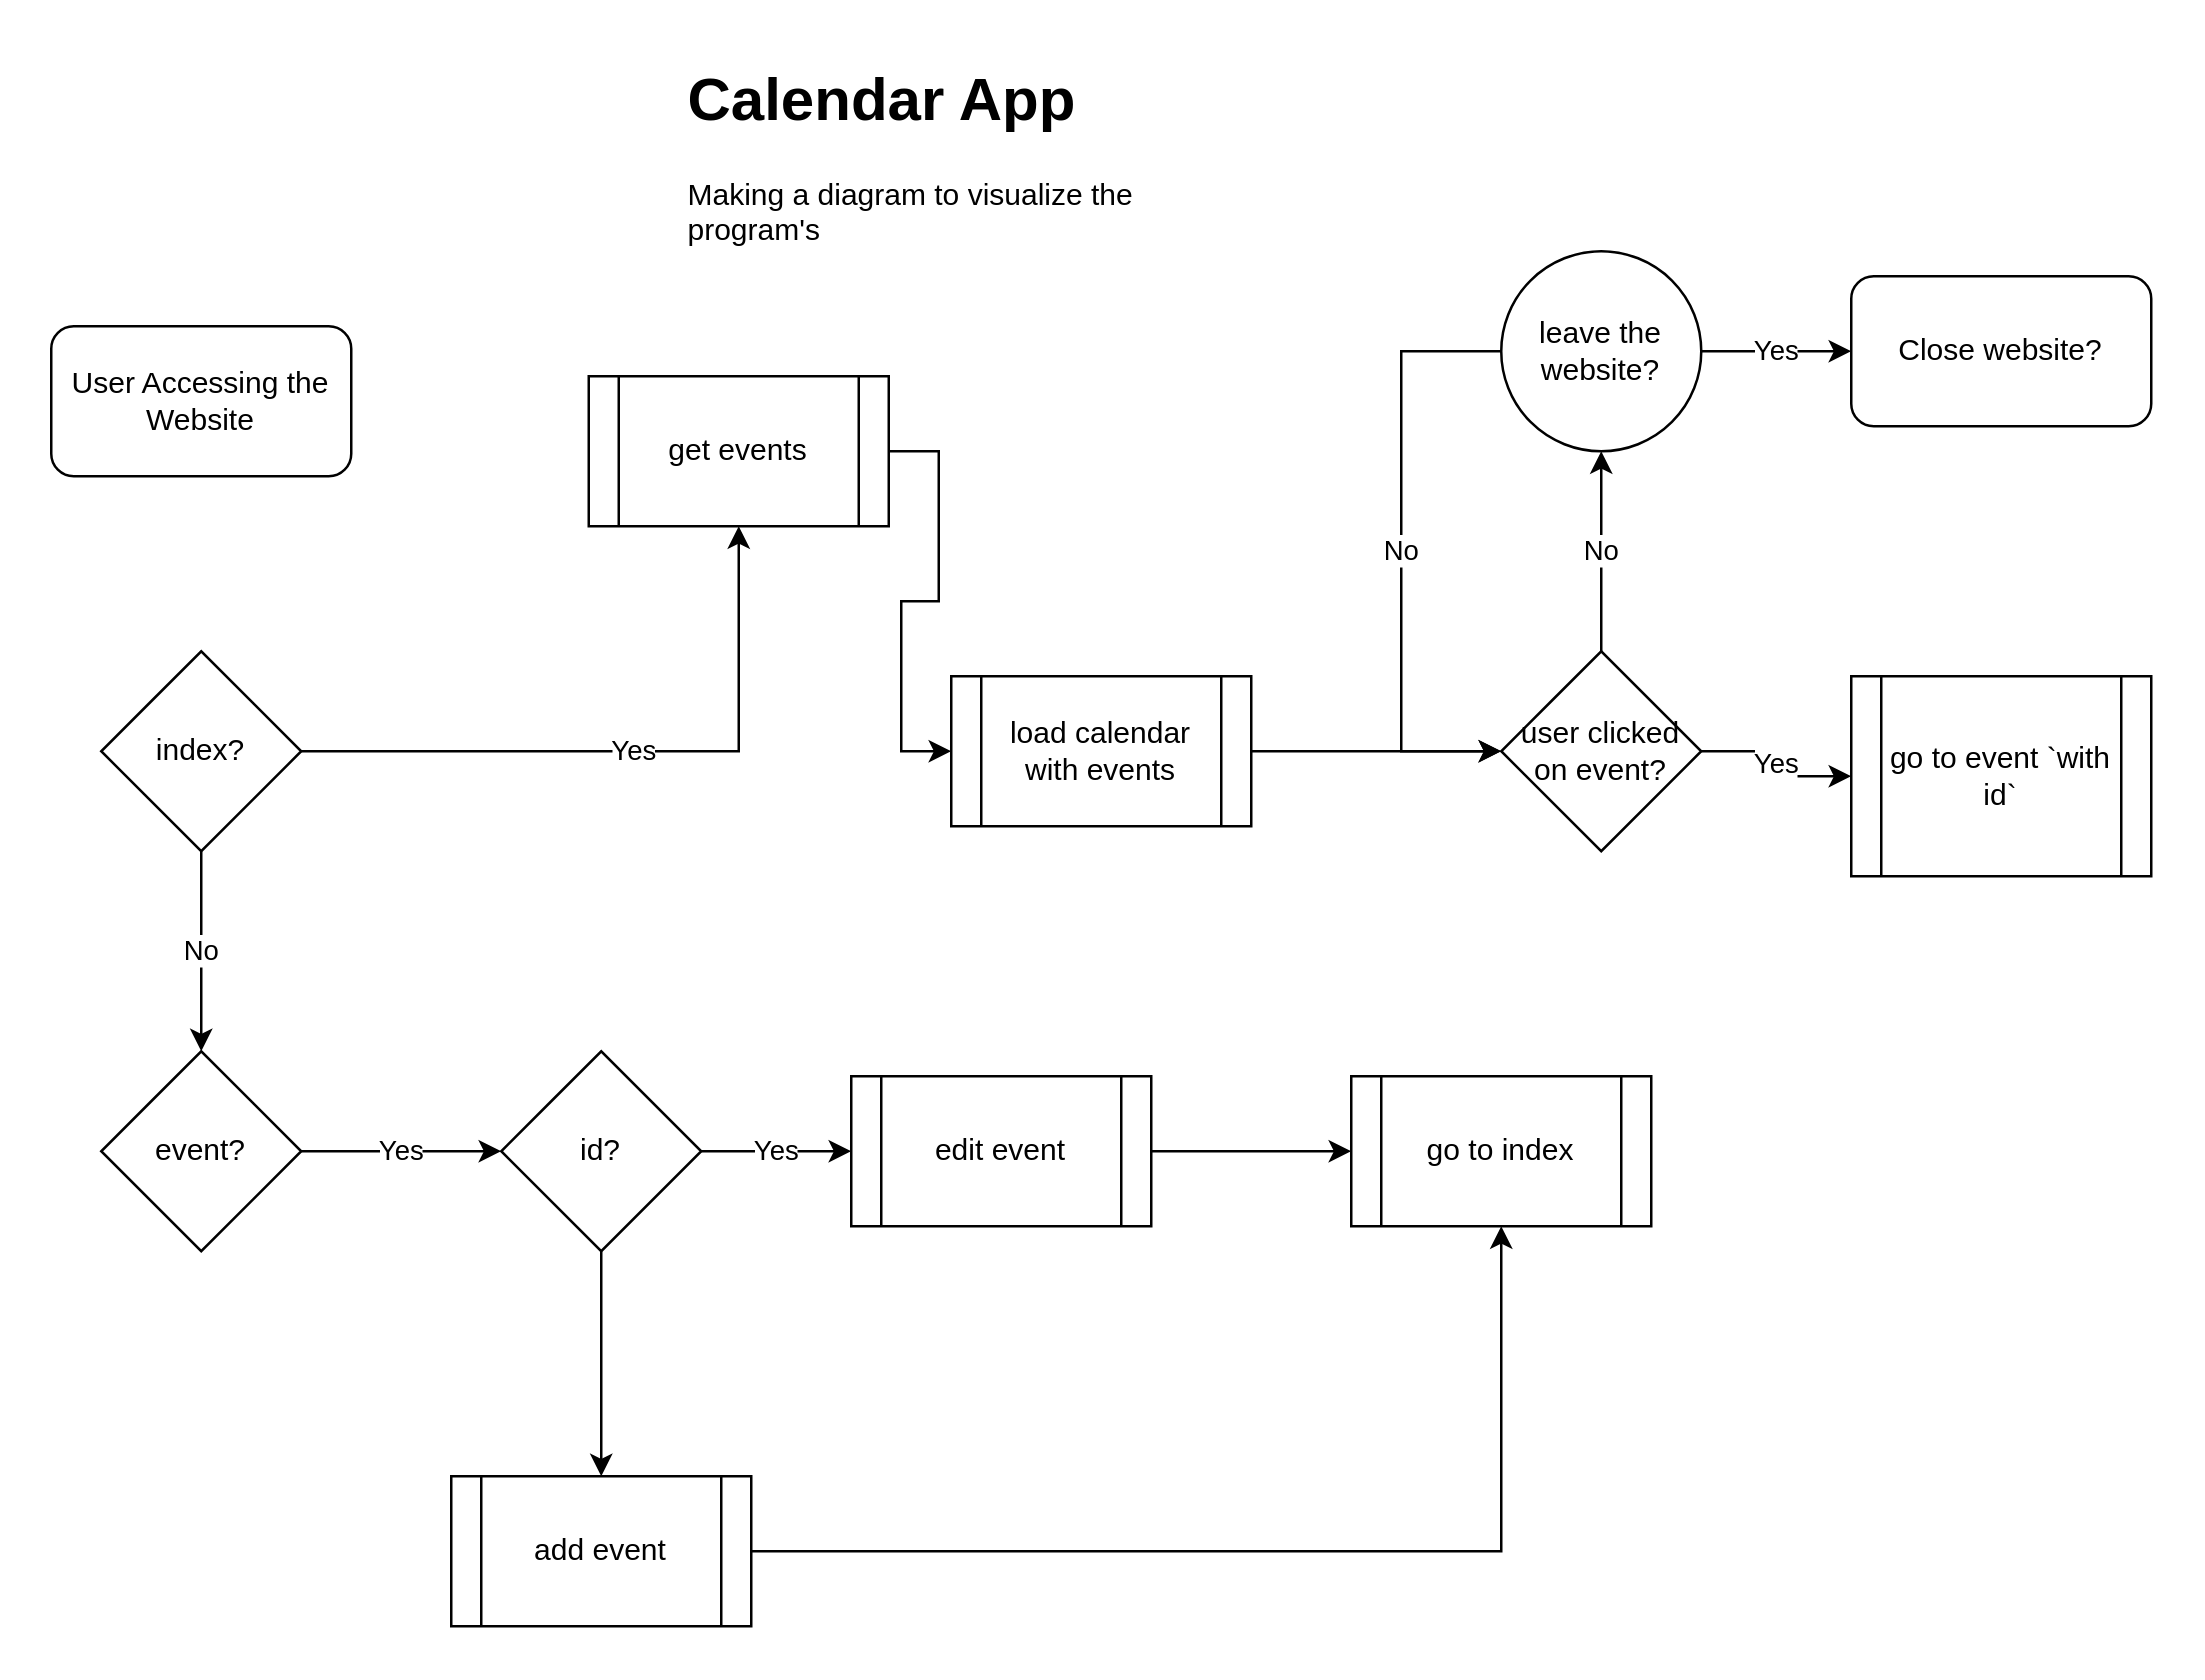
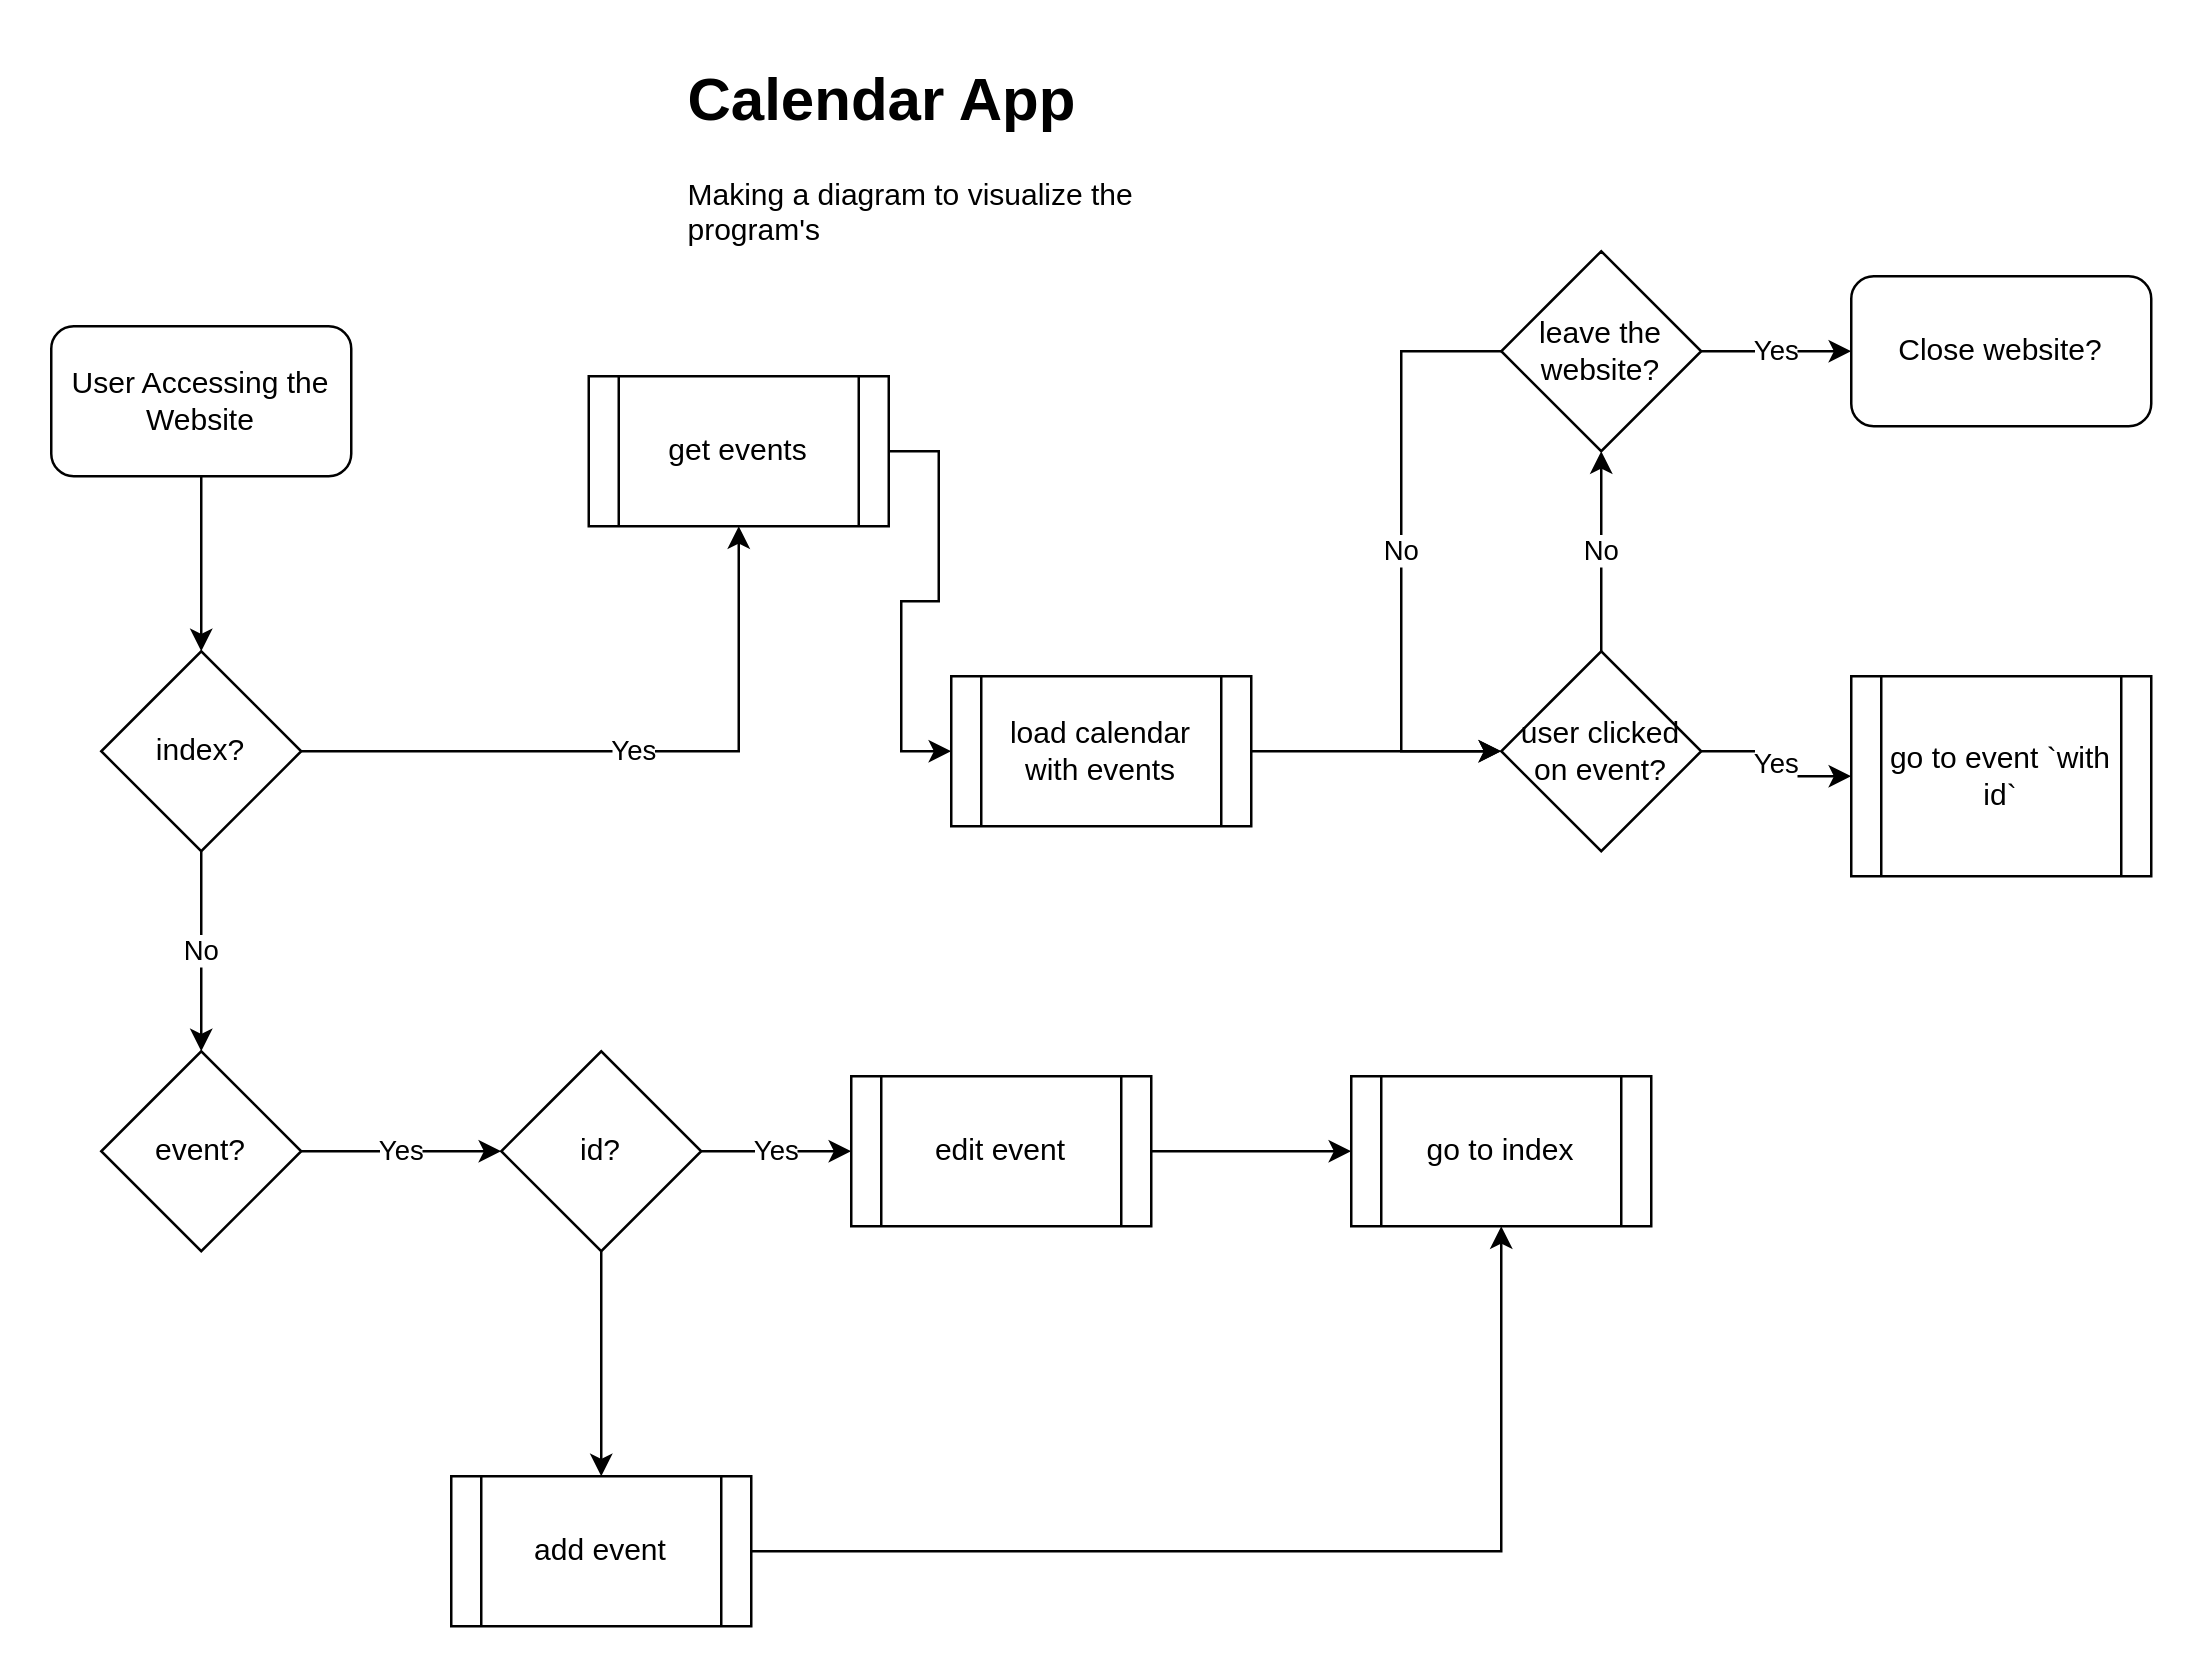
  <mxCell id="0" />
  <mxCell id="1" parent="0" />
+ <mxCell id="2" value="" style="edgeStyle=orthogonalEdgeStyle;rounded=0;orthogonalLoop=1;jettySize=auto;html=1;" edge="1" parent="1" source="3" target="7"><mxGeometry relative="1" as="geometry" /></mxCell>
  <mxCell id="3" value="User Accessing the Website" style="rounded=1;whiteSpace=wrap;html=1;" vertex="1" parent="1"><mxGeometry x="20" y="130" width="120" height="60" as="geometry" /></mxCell>
  <mxCell id="4" value="&lt;h1&gt;Calendar App&lt;/h1&gt;&lt;p&gt;Making a diagram to visualize the program's&lt;/p&gt;" style="text;html=1;strokeColor=none;fillColor=none;spacing=5;spacingTop=-20;whiteSpace=wrap;overflow=hidden;rounded=0;" vertex="1" parent="1"><mxGeometry x="270" y="20" width="190" height="120" as="geometry" /></mxCell>
  <mxCell id="5" value="No" style="edgeStyle=orthogonalEdgeStyle;rounded=0;orthogonalLoop=1;jettySize=auto;html=1;" edge="1" parent="1" source="7" target="9"><mxGeometry relative="1" as="geometry" /></mxCell>
  <mxCell id="6" value="Yes" style="edgeStyle=orthogonalEdgeStyle;rounded=0;orthogonalLoop=1;jettySize=auto;html=1;" edge="1" parent="1" source="7" target="11"><mxGeometry relative="1" as="geometry" /></mxCell>
  <mxCell id="7" value="index?" style="rhombus;whiteSpace=wrap;html=1;rounded=1;arcSize=0;" vertex="1" parent="1"><mxGeometry x="40" y="260" width="80" height="80" as="geometry" /></mxCell>
  <mxCell id="8" value="Yes" style="edgeStyle=orthogonalEdgeStyle;rounded=0;orthogonalLoop=1;jettySize=auto;html=1;" edge="1" parent="1" source="9" target="18"><mxGeometry relative="1" as="geometry" /></mxCell>
  <mxCell id="9" value="event?" style="rhombus;whiteSpace=wrap;html=1;rounded=1;arcSize=0;" vertex="1" parent="1"><mxGeometry x="40" y="420" width="80" height="80" as="geometry" /></mxCell>
  <mxCell id="10" value="" style="edgeStyle=orthogonalEdgeStyle;rounded=0;orthogonalLoop=1;jettySize=auto;html=1;entryX=0;entryY=0.5;entryDx=0;entryDy=0;" edge="1" parent="1" source="11" target="24"><mxGeometry relative="1" as="geometry"><mxPoint x="380" y="300" as="targetPoint" /></mxGeometry></mxCell>
  <mxCell id="11" value="get events" style="shape=process;whiteSpace=wrap;html=1;backgroundOutline=1;rounded=1;arcSize=0;" vertex="1" parent="1"><mxGeometry x="235" y="150" width="120" height="60" as="geometry" /></mxCell>
  <mxCell id="12" value="" style="edgeStyle=orthogonalEdgeStyle;rounded=0;orthogonalLoop=1;jettySize=auto;html=1;exitX=1;exitY=0.5;exitDx=0;exitDy=0;" edge="1" parent="1" source="24" target="15"><mxGeometry relative="1" as="geometry"><mxPoint x="500" y="300" as="sourcePoint" /></mxGeometry></mxCell>
  <mxCell id="13" value="Yes" style="edgeStyle=orthogonalEdgeStyle;rounded=0;orthogonalLoop=1;jettySize=auto;html=1;strokeWidth=1;" edge="1" parent="1" source="15" target="25"><mxGeometry relative="1" as="geometry" /></mxCell>
  <mxCell id="14" value="No" style="edgeStyle=orthogonalEdgeStyle;rounded=0;orthogonalLoop=1;jettySize=auto;html=1;strokeWidth=1;" edge="1" parent="1" source="15" target="28"><mxGeometry relative="1" as="geometry" /></mxCell>
  <mxCell id="15" value="user clicked on event?" style="rhombus;whiteSpace=wrap;html=1;rounded=1;arcSize=0;" vertex="1" parent="1"><mxGeometry x="600" y="260" width="80" height="80" as="geometry" /></mxCell>
  <mxCell id="16" value="Yes" style="edgeStyle=orthogonalEdgeStyle;rounded=0;orthogonalLoop=1;jettySize=auto;html=1;strokeWidth=1;" edge="1" parent="1" source="18" target="20"><mxGeometry relative="1" as="geometry" /></mxCell>
  <mxCell id="17" value="" style="edgeStyle=orthogonalEdgeStyle;rounded=0;orthogonalLoop=1;jettySize=auto;html=1;strokeWidth=1;" edge="1" parent="1" source="18" target="22"><mxGeometry relative="1" as="geometry" /></mxCell>
  <mxCell id="18" value="id?" style="rhombus;whiteSpace=wrap;html=1;rounded=1;arcSize=0;" vertex="1" parent="1"><mxGeometry x="200" y="420" width="80" height="80" as="geometry" /></mxCell>
  <mxCell id="19" value="" style="edgeStyle=orthogonalEdgeStyle;rounded=0;orthogonalLoop=1;jettySize=auto;html=1;strokeWidth=1;" edge="1" parent="1" source="20" target="23"><mxGeometry relative="1" as="geometry" /></mxCell>
  <mxCell id="20" value="edit event" style="shape=process;whiteSpace=wrap;html=1;backgroundOutline=1;rounded=1;arcSize=0;" vertex="1" parent="1"><mxGeometry x="340" y="430" width="120" height="60" as="geometry" /></mxCell>
  <mxCell id="21" style="edgeStyle=orthogonalEdgeStyle;rounded=0;orthogonalLoop=1;jettySize=auto;html=1;entryX=0.5;entryY=1;entryDx=0;entryDy=0;strokeWidth=1;" edge="1" parent="1" source="22" target="23"><mxGeometry relative="1" as="geometry" /></mxCell>
  <mxCell id="22" value="add event" style="shape=process;whiteSpace=wrap;html=1;backgroundOutline=1;rounded=1;arcSize=0;" vertex="1" parent="1"><mxGeometry x="180" y="590" width="120" height="60" as="geometry" /></mxCell>
  <mxCell id="23" value="go to index" style="shape=process;whiteSpace=wrap;html=1;backgroundOutline=1;rounded=1;arcSize=0;" vertex="1" parent="1"><mxGeometry x="540" y="430" width="120" height="60" as="geometry" /></mxCell>
  <mxCell id="24" value="load calendar with events" style="shape=process;whiteSpace=wrap;html=1;backgroundOutline=1;" vertex="1" parent="1"><mxGeometry x="380" y="270" width="120" height="60" as="geometry" /></mxCell>
  <mxCell id="25" value="go to event `with id`" style="shape=process;whiteSpace=wrap;html=1;backgroundOutline=1;rounded=1;arcSize=0;" vertex="1" parent="1"><mxGeometry x="740" y="270" width="120" height="80" as="geometry" /></mxCell>
  <mxCell id="26" value="No" style="edgeStyle=orthogonalEdgeStyle;rounded=0;orthogonalLoop=1;jettySize=auto;html=1;entryX=0;entryY=0.5;entryDx=0;entryDy=0;strokeWidth=1;" edge="1" parent="1" source="28" target="15"><mxGeometry relative="1" as="geometry"><Array as="points"><mxPoint x="560" y="140" /><mxPoint x="560" y="300" /></Array></mxGeometry></mxCell>
  <mxCell id="27" value="Yes" style="edgeStyle=orthogonalEdgeStyle;rounded=0;orthogonalLoop=1;jettySize=auto;html=1;strokeWidth=1;entryX=0;entryY=0.5;entryDx=0;entryDy=0;" edge="1" parent="1" source="28" target="29"><mxGeometry relative="1" as="geometry"><mxPoint x="740" y="140" as="targetPoint" /></mxGeometry></mxCell>
- <mxCell id="28" value="leave the website?" style="ellipse;whiteSpace=wrap;html=1;arcSize=0;" vertex="1" parent="1"><mxGeometry x="600" y="100" width="80" height="80" as="geometry" /></mxCell>
+ <mxCell id="28" value="leave the website?" style="rhombus;whiteSpace=wrap;html=1;rounded=1;arcSize=0;" vertex="1" parent="1"><mxGeometry x="600" y="100" width="80" height="80" as="geometry" /></mxCell>
  <mxCell id="29" value="Close website?" style="rounded=1;whiteSpace=wrap;html=1;" vertex="1" parent="1"><mxGeometry x="740" y="110" width="120" height="60" as="geometry" /></mxCell>
